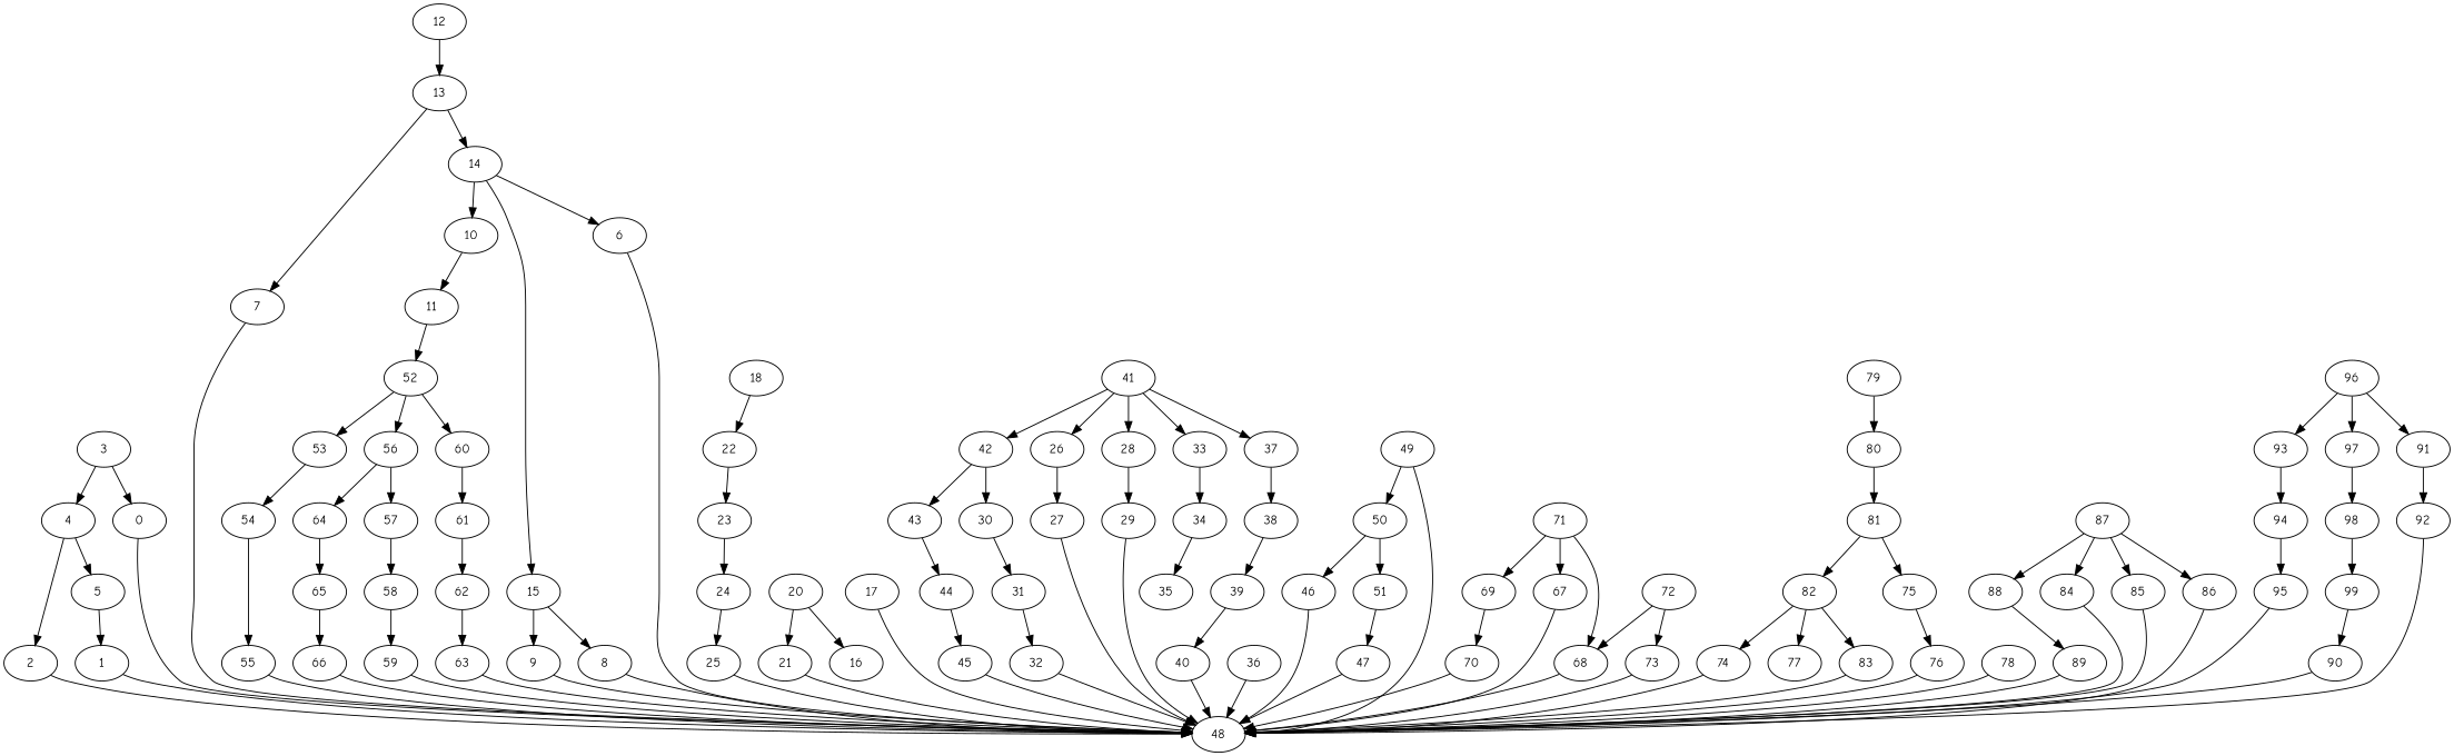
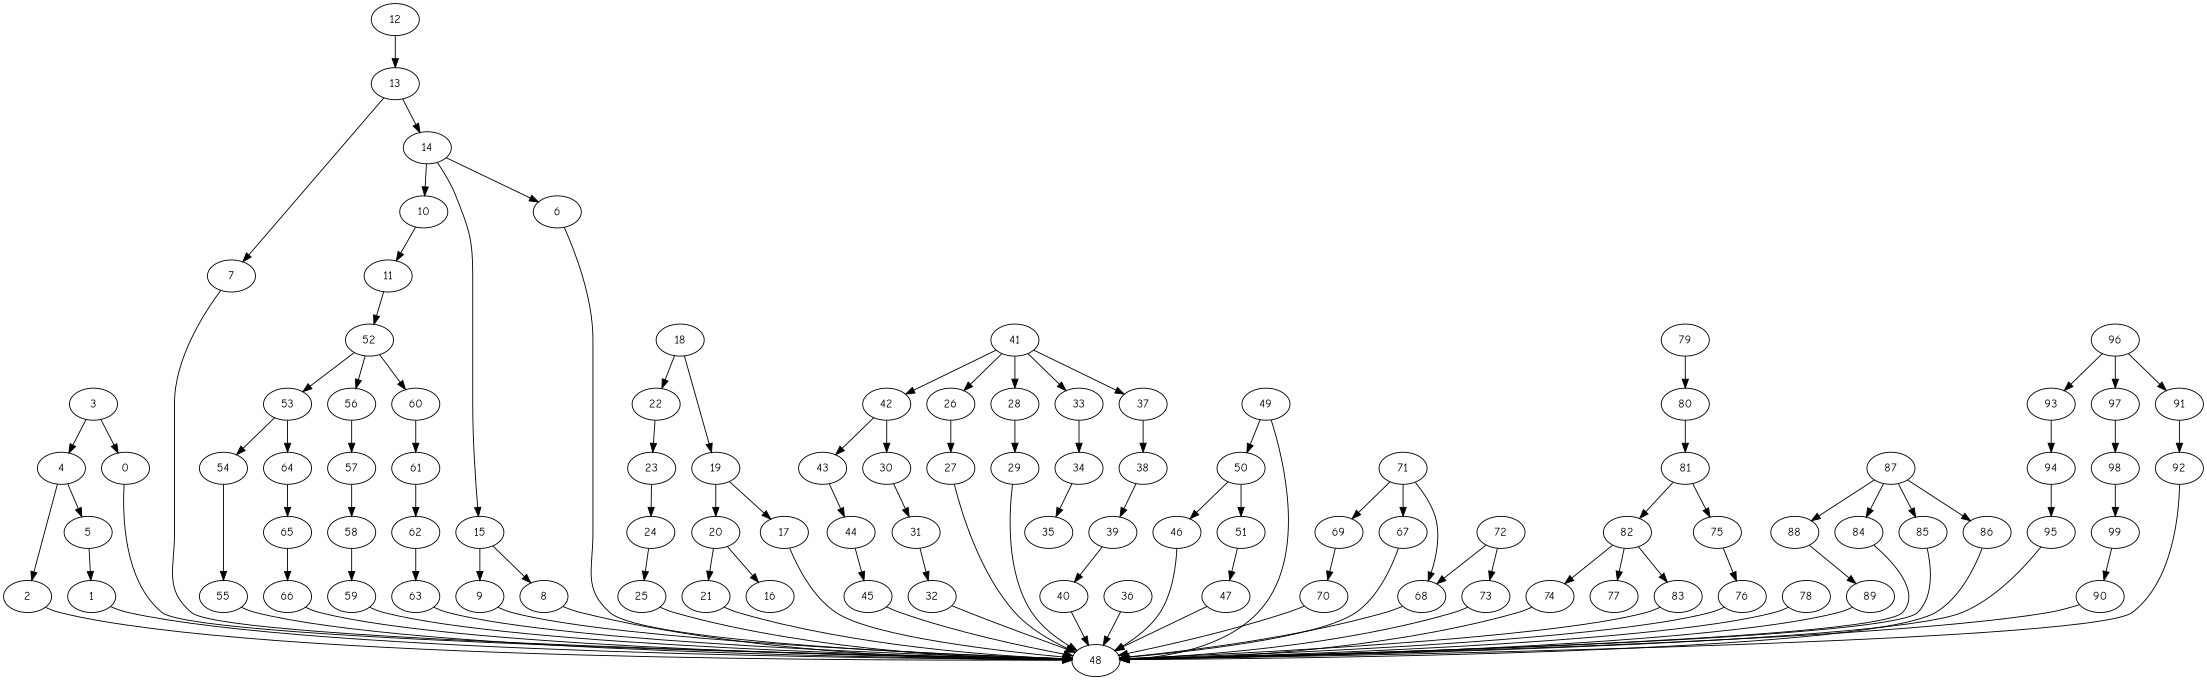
  strict digraph {
    fontname="Comic Neue"
    node [exec=124 fontname="Comic Neue"]
    edge [comm=10 fontname="Comic Neue"]
    0 [exec=119]
    48 [exec=93]
    1 [exec=99]
    2 [exec=92]
    3 [exec=129]
    4
    5 [exec=145]
    6 [exec=95]
    7 [exec=113]
    8 [exec=171]
    9 [exec=121]
    10 [exec=72]
    11 [exec=190]
    52 [exec=154]
    53 [exec=101]
    56 [exec=111]
    60 [exec=59]
    12 [exec=126]
    13 [exec=51]
    14
    15 [exec=196]
    16 [exec=128]
    17 [exec=116]
    18 [exec=61]
+   19 [exec=70]
    22 [exec=121]
    20 [exec=61]
    23 [exec=182]
    21 [exec=168]
    24 [exec=186]
    25 [exec=170]
    26 [exec=120]
    27 [exec=97]
    28 [exec=141]
    29 [exec=161]
    30 [exec=200]
    31 [exec=132]
    32 [exec=192]
    33 [exec=100]
    34 [exec=132]
    35 [exec=75]
    36 [exec=65]
    37 [exec=108]
    38 [exec=121]
    39 [exec=199]
    40 [exec=110]
    41 [exec=81]
    42 [exec=134]
    43 [exec=95]
    44
    45 [exec=167]
    46 [exec=65]
    47 [exec=64]
    49 [exec=88]
    50 [exec=60]
    51 [exec=189]
    54 [exec=172]
    64 [exec=113]
    57 [exec=162]
    61 [exec=106]
    55 [exec=101]
    65 [exec=159]
    58 [exec=155]
    59 [exec=175]
    62 [exec=157]
    63 [exec=163]
    66 [exec=105]
    67 [exec=114]
    68 [exec=112]
    69 [exec=184]
    70 [exec=103]
    71 [exec=109]
    72 [exec=156]
    73 [exec=116]
    74 [exec=60]
    75 [exec=176]
    76 [exec=149]
    77 [exec=73]
    78 [exec=160]
    79 [exec=103]
    80 [exec=196]
    81 [exec=92]
    82 [exec=136]
    83 [exec=125]
    84 [exec=195]
    85 [exec=170]
    86 [exec=153]
    87 [exec=149]
    88 [exec=105]
    89 [exec=50]
    90 [exec=147]
    91 [exec=106]
    92 [exec=190]
    93 [exec=63]
    94 [exec=101]
    95 [exec=91]
    96 [exec=134]
    97 [exec=193]
    98 [exec=170]
    99 [exec=184]
    0 -> 48 [comm=11]
    1 -> 48 [comm=16]
    2 -> 48 [comm=7]
    3 -> 0 [comm=17]
    3 -> 4 [comm=7]
    4 -> 2 [comm=15]
    4 -> 5
    5 -> 1 [comm=16]
    6 -> 48 [comm=15]
    7 -> 48
    8 -> 48 [comm=14]
    9 -> 48 [comm=5]
    10 -> 11 [comm=5]
    11 -> 52 [comm=7]
    52 -> 53 [comm=13]
    52 -> 56 [comm=5]
    52 -> 60 [comm=12]
    53 -> 54
-   56 -> 64 [comm=8]
+   53 -> 64 [comm=8]
    56 -> 57 [comm=15]
    60 -> 61 [comm=6]
    12 -> 13 [comm=16]
    13 -> 7
    13 -> 14 [comm=8]
    14 -> 6 [comm=20]
    14 -> 10 [comm=7]
    14 -> 15
    15 -> 8 [comm=8]
    15 -> 9
    17 -> 48 [comm=12]
+   18 -> 19 [comm=14]
    18 -> 22 [comm=17]
+   19 -> 17 [comm=20]
+   19 -> 20 [comm=12]
    22 -> 23 [comm=12]
    20 -> 16 [comm=14]
    20 -> 21 [comm=12]
    23 -> 24 [comm=15]
    21 -> 48 [comm=16]
    24 -> 25 [comm=19]
    25 -> 48 [comm=17]
    26 -> 27 [comm=17]
    27 -> 48 [comm=15]
    28 -> 29 [comm=14]
    29 -> 48 [comm=19]
    30 -> 31 [comm=18]
    31 -> 32 [comm=5]
    32 -> 48 [comm=13]
    33 -> 34
    34 -> 35 [comm=19]
    36 -> 48 [comm=17]
    37 -> 38 [comm=17]
    38 -> 39 [comm=5]
    39 -> 40 [comm=9]
    40 -> 48 [comm=7]
    41 -> 26 [comm=16]
    41 -> 28 [comm=14]
    41 -> 33 [comm=7]
    41 -> 37 [comm=13]
    41 -> 42 [comm=19]
    42 -> 30 [comm=12]
    42 -> 43 [comm=20]
    43 -> 44 [comm=20]
    44 -> 45 [comm=7]
    45 -> 48 [comm=9]
    46 -> 48 [comm=12]
    47 -> 48 [comm=7]
    49 -> 48 [comm=9]
    49 -> 50 [comm=14]
    50 -> 46
    50 -> 51 [comm=6]
    51 -> 47 [comm=17]
    54 -> 55 [comm=11]
    64 -> 65 [comm=18]
    57 -> 58 [comm=7]
    61 -> 62 [comm=14]
    55 -> 48 [comm=6]
    65 -> 66 [comm=9]
    58 -> 59 [comm=8]
    59 -> 48 [comm=13]
    62 -> 63
    63 -> 48 [comm=9]
    66 -> 48 [comm=7]
    67 -> 48 [comm=16]
    68 -> 48 [comm=5]
    69 -> 70 [comm=9]
    70 -> 48 [comm=18]
    71 -> 67 [comm=11]
    71 -> 68 [comm=9]
    71 -> 69 [comm=14]
    72 -> 68 [comm=7]
    72 -> 73 [comm=20]
    73 -> 48 [comm=17]
    74 -> 48
    75 -> 76
    76 -> 48 [comm=13]
    78 -> 48 [comm=14]
    79 -> 80 [comm=17]
    80 -> 81 [comm=15]
    81 -> 75 [comm=17]
    81 -> 82
    82 -> 74 [comm=18]
    82 -> 77 [comm=5]
    82 -> 83 [comm=6]
    83 -> 48 [comm=13]
    84 -> 48 [comm=5]
    85 -> 48 [comm=14]
    86 -> 48 [comm=9]
    87 -> 84
    87 -> 85 [comm=8]
    87 -> 86 [comm=5]
    87 -> 88 [comm=7]
    88 -> 89 [comm=12]
    89 -> 48 [comm=12]
    90 -> 48 [comm=5]
    91 -> 92 [comm=20]
    92 -> 48
    93 -> 94 [comm=19]
    94 -> 95 [comm=17]
    95 -> 48 [comm=15]
    96 -> 91 [comm=11]
    96 -> 93 [comm=8]
    96 -> 97
    97 -> 98 [comm=20]
    98 -> 99 [comm=16]
    99 -> 90 [comm=14]
  }
